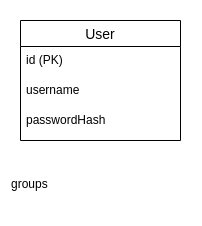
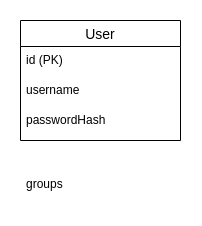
  <mxCell id="0" />
  <mxCell id="1" parent="0" />
  <mxCell id="2" value="User" style="swimlane;fontStyle=0;childLayout=stackLayout;horizontal=1;startSize=26;horizontalStack=0;resizeParent=1;resizeParentMax=0;resizeLast=0;collapsible=1;marginBottom=0;align=center;fontSize=14;" vertex="1" parent="1"><mxGeometry x="20" y="20" width="160" height="120" as="geometry" /></mxCell>
  <mxCell id="3" value="id (PK)" style="text;strokeColor=none;fillColor=none;spacingLeft=4;spacingRight=4;overflow=hidden;rotatable=0;points=[[0,0.5],[1,0.5]];portConstraint=eastwest;fontSize=12;whiteSpace=wrap;html=1;" vertex="1" parent="2"><mxGeometry y="26" width="160" height="30" as="geometry" /></mxCell>
  <mxCell id="4" value="username" style="text;strokeColor=none;fillColor=none;spacingLeft=4;spacingRight=4;overflow=hidden;rotatable=0;points=[[0,0.5],[1,0.5]];portConstraint=eastwest;fontSize=12;whiteSpace=wrap;html=1;" vertex="1" parent="2"><mxGeometry y="56" width="160" height="30" as="geometry" /></mxCell>
  <mxCell id="5" value="passwordHash" style="text;strokeColor=none;fillColor=none;spacingLeft=4;spacingRight=4;overflow=hidden;rotatable=0;points=[[0,0.5],[1,0.5]];portConstraint=eastwest;fontSize=12;whiteSpace=wrap;html=1;" vertex="1" parent="2"><mxGeometry y="86" width="160" height="34" as="geometry" /></mxCell>
- <mxCell id="6" value="groups" style="text;strokeColor=none;fillColor=none;spacingLeft=4;spacingRight=4;overflow=hidden;rotatable=0;points=[[0,0.5],[1,0.5]];portConstraint=eastwest;fontSize=12;whiteSpace=wrap;html=1;" vertex="1" parent="1"><mxGeometry x="5" y="170" width="160" height="34" as="geometry" /></mxCell>
+ <mxCell id="6" value="groups" style="text;strokeColor=none;fillColor=none;spacingLeft=4;spacingRight=4;overflow=hidden;rotatable=0;points=[[0,0.5],[1,0.5]];portConstraint=eastwest;fontSize=12;whiteSpace=wrap;html=1;" vertex="1" parent="1"><mxGeometry x="20" y="170" width="160" height="34" as="geometry" /></mxCell>
